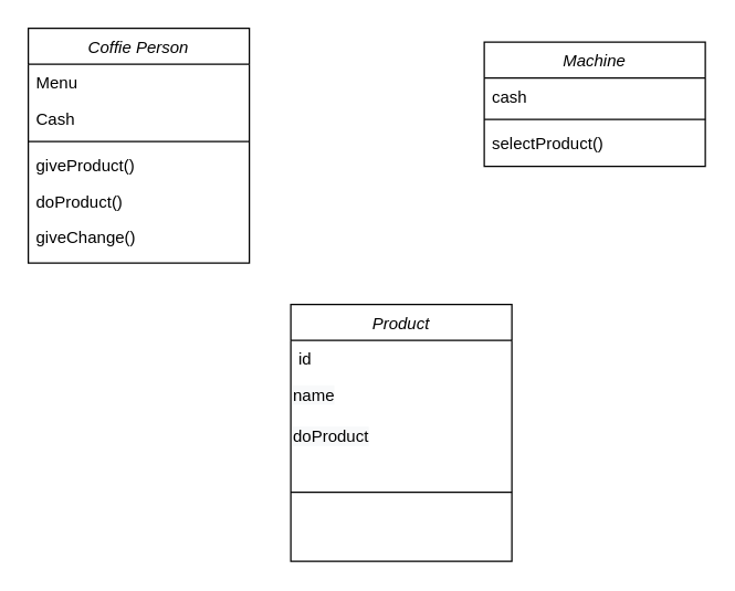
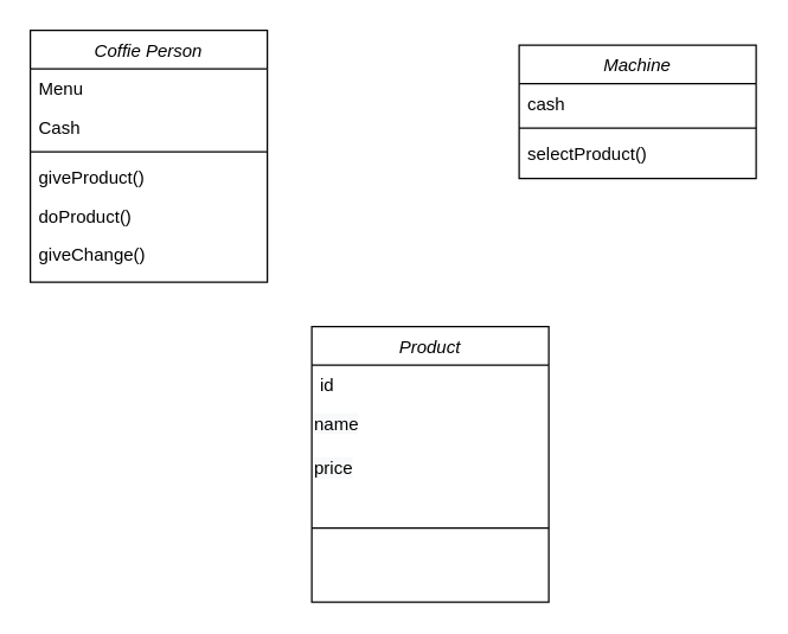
  <mxCell id="0" />
  <mxCell id="1" parent="0" />
  <mxCell id="2" value="Coffie Person" style="swimlane;fontStyle=2;align=center;verticalAlign=top;childLayout=stackLayout;horizontal=1;startSize=26;horizontalStack=0;resizeParent=1;resizeLast=0;collapsible=1;marginBottom=0;rounded=0;shadow=0;strokeWidth=1;" vertex="1" parent="1"><mxGeometry x="20" y="20" width="160" height="170" as="geometry"><mxRectangle x="230" y="140" width="160" height="26" as="alternateBounds" /></mxGeometry></mxCell>
  <mxCell id="3" value="Menu" style="text;align=left;verticalAlign=top;spacingLeft=4;spacingRight=4;overflow=hidden;rotatable=0;points=[[0,0.5],[1,0.5]];portConstraint=eastwest;" vertex="1" parent="2"><mxGeometry y="26" width="160" height="26" as="geometry" /></mxCell>
  <mxCell id="4" value="Cash" style="text;align=left;verticalAlign=top;spacingLeft=4;spacingRight=4;overflow=hidden;rotatable=0;points=[[0,0.5],[1,0.5]];portConstraint=eastwest;rounded=0;shadow=0;html=0;" vertex="1" parent="2"><mxGeometry y="52" width="160" height="26" as="geometry" /></mxCell>
  <mxCell id="5" value="" style="line;html=1;strokeWidth=1;align=left;verticalAlign=middle;spacingTop=-1;spacingLeft=3;spacingRight=3;rotatable=0;labelPosition=right;points=[];portConstraint=eastwest;" vertex="1" parent="2"><mxGeometry y="78" width="160" height="8" as="geometry" /></mxCell>
  <mxCell id="6" value="giveProduct()" style="text;align=left;verticalAlign=top;spacingLeft=4;spacingRight=4;overflow=hidden;rotatable=0;points=[[0,0.5],[1,0.5]];portConstraint=eastwest;" vertex="1" parent="2"><mxGeometry y="86" width="160" height="26" as="geometry" /></mxCell>
  <mxCell id="7" value="doProduct()" style="text;align=left;verticalAlign=top;spacingLeft=4;spacingRight=4;overflow=hidden;rotatable=0;points=[[0,0.5],[1,0.5]];portConstraint=eastwest;" vertex="1" parent="2"><mxGeometry y="112" width="160" height="26" as="geometry" /></mxCell>
  <mxCell id="8" value="giveChange()" style="text;align=left;verticalAlign=top;spacingLeft=4;spacingRight=4;overflow=hidden;rotatable=0;points=[[0,0.5],[1,0.5]];portConstraint=eastwest;" vertex="1" parent="2"><mxGeometry y="138" width="160" height="32" as="geometry" /></mxCell>
  <mxCell id="9" value="Machine" style="swimlane;fontStyle=2;align=center;verticalAlign=top;childLayout=stackLayout;horizontal=1;startSize=26;horizontalStack=0;resizeParent=1;resizeLast=0;collapsible=1;marginBottom=0;rounded=0;shadow=0;strokeWidth=1;" vertex="1" parent="1"><mxGeometry x="350" y="30" width="160" height="90" as="geometry"><mxRectangle x="230" y="140" width="160" height="26" as="alternateBounds" /></mxGeometry></mxCell>
  <mxCell id="10" value="cash" style="text;align=left;verticalAlign=top;spacingLeft=4;spacingRight=4;overflow=hidden;rotatable=0;points=[[0,0.5],[1,0.5]];portConstraint=eastwest;" vertex="1" parent="9"><mxGeometry y="26" width="160" height="26" as="geometry" /></mxCell>
  <mxCell id="11" value="" style="line;html=1;strokeWidth=1;align=left;verticalAlign=middle;spacingTop=-1;spacingLeft=3;spacingRight=3;rotatable=0;labelPosition=right;points=[];portConstraint=eastwest;" vertex="1" parent="9"><mxGeometry y="52" width="160" height="8" as="geometry" /></mxCell>
  <mxCell id="12" value="selectProduct()" style="text;align=left;verticalAlign=top;spacingLeft=4;spacingRight=4;overflow=hidden;rotatable=0;points=[[0,0.5],[1,0.5]];portConstraint=eastwest;" vertex="1" parent="9"><mxGeometry y="60" width="160" height="26" as="geometry" /></mxCell>
  <mxCell id="13" value="Product" style="swimlane;fontStyle=2;align=center;verticalAlign=top;childLayout=stackLayout;horizontal=1;startSize=26;horizontalStack=0;resizeParent=1;resizeLast=0;collapsible=1;marginBottom=0;rounded=0;shadow=0;strokeWidth=1;" vertex="1" parent="1"><mxGeometry x="210" y="220" width="160" height="186" as="geometry"><mxRectangle x="230" y="140" width="160" height="26" as="alternateBounds" /></mxGeometry></mxCell>
  <mxCell id="14" value="id" style="text;align=left;verticalAlign=top;spacingLeft=4;spacingRight=4;overflow=hidden;rotatable=0;points=[[0,0.5],[1,0.5]];portConstraint=eastwest;" vertex="1" parent="13"><mxGeometry y="26" width="160" height="26" as="geometry" /></mxCell>
  <mxCell id="15" value="&lt;span style=&quot;color: rgb(0 , 0 , 0) ; font-family: &amp;#34;helvetica&amp;#34; ; font-size: 12px ; font-style: normal ; font-weight: 400 ; letter-spacing: normal ; text-align: left ; text-indent: 0px ; text-transform: none ; word-spacing: 0px ; background-color: rgb(248 , 249 , 250) ; display: inline ; float: none&quot;&gt;name&lt;/span&gt;" style="text;whiteSpace=wrap;html=1;" vertex="1" parent="13"><mxGeometry y="52" width="160" height="30" as="geometry" /></mxCell>
- <mxCell id="16" value="&lt;span style=&quot;color: rgb(0 , 0 , 0) ; font-family: &amp;#34;helvetica&amp;#34; ; font-size: 12px ; font-style: normal ; font-weight: 400 ; letter-spacing: normal ; text-align: left ; text-indent: 0px ; text-transform: none ; word-spacing: 0px ; background-color: rgb(248 , 249 , 250) ; display: inline ; float: none&quot;&gt;doProduct&lt;/span&gt;" style="text;whiteSpace=wrap;html=1;" vertex="1" parent="13"><mxGeometry y="82" width="160" height="30" as="geometry" /></mxCell>
+ <mxCell id="16" value="&lt;span style=&quot;color: rgb(0 , 0 , 0) ; font-family: &amp;#34;helvetica&amp;#34; ; font-size: 12px ; font-style: normal ; font-weight: 400 ; letter-spacing: normal ; text-align: left ; text-indent: 0px ; text-transform: none ; word-spacing: 0px ; background-color: rgb(248 , 249 , 250) ; display: inline ; float: none&quot;&gt;price&lt;/span&gt;" style="text;whiteSpace=wrap;html=1;" vertex="1" parent="13"><mxGeometry y="82" width="160" height="30" as="geometry" /></mxCell>
  <mxCell id="17" value="" style="line;html=1;strokeWidth=1;align=left;verticalAlign=middle;spacingTop=-1;spacingLeft=3;spacingRight=3;rotatable=0;labelPosition=right;points=[];portConstraint=eastwest;" vertex="1" parent="13"><mxGeometry y="112" width="160" height="48" as="geometry" /></mxCell>
